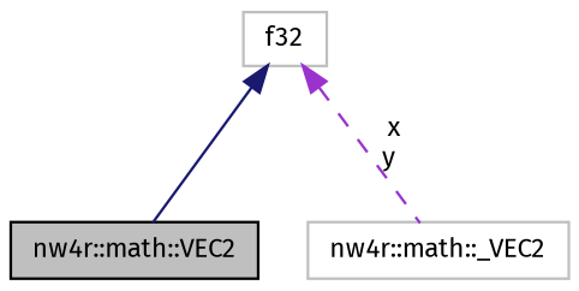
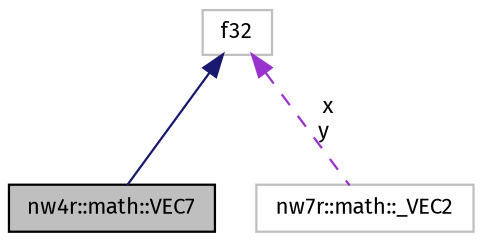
  digraph {
    fontname="Fira Sans"
    node [color=grey75 fillcolor=white fontname="Fira Sans" fontsize=10 shape=record style=filled]
    edge [dir=back fontname="Fira Sans" fontsize=10 labelfontname=FreeMono labelfontsize=10]
-   n1 [color=black fillcolor=grey75 fontcolor=black height=0.2 label="nw4r::math::VEC2" width=0.4]
-   n2 [height=0.2 label="nw4r::math::_VEC2" width=0.4]
+   n1 [color=black fillcolor=grey75 fontcolor=black height=0.2 label="nw4r::math::VEC7" width=0.4]
+   n2 [height=0.2 label="nw7r::math::_VEC2" width=0.4]
    n3 [height=0.2 label=f32 width=0.4]
    n3 -> n1 [color=midnightblue style=solid]
    n3 -> n2 [color=darkorchid3 label=" x\ny" style=dashed]
  }
